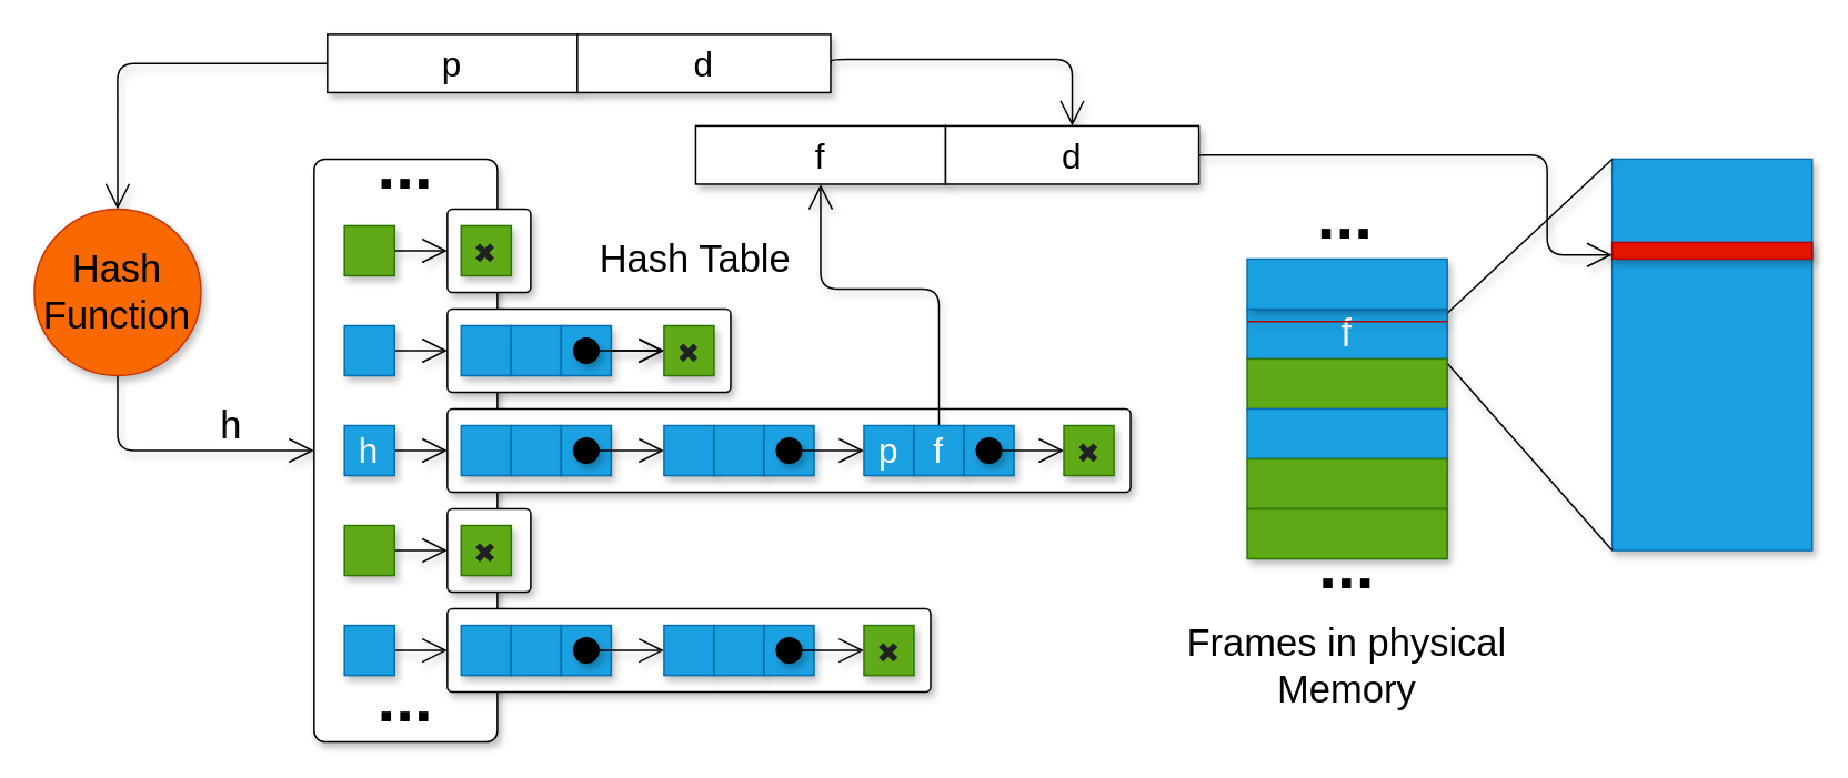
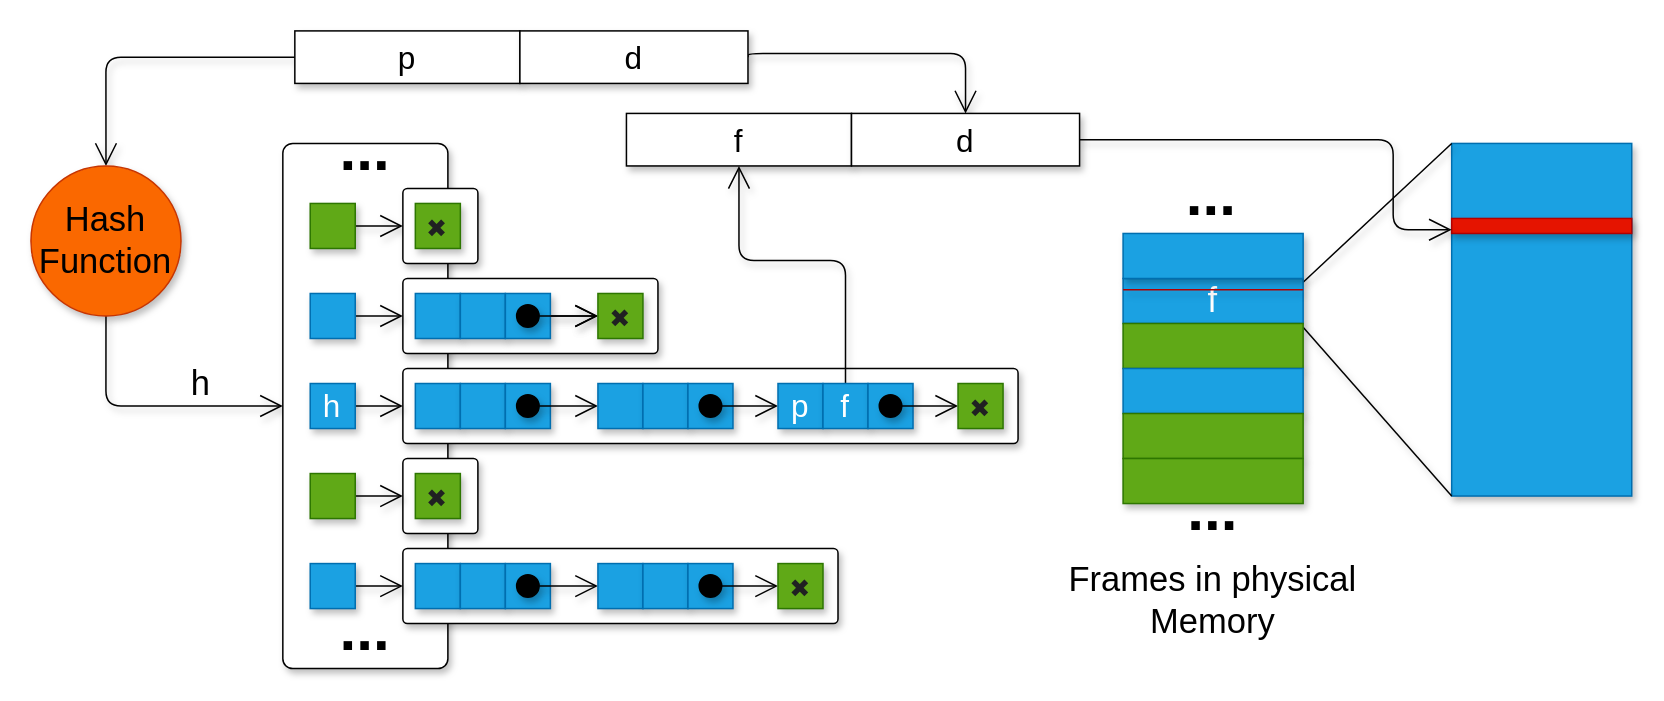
  <mxCell id="0" />
  <mxCell id="1" parent="0" />
  <mxCell id="2" style="edgeStyle=orthogonalEdgeStyle;html=1;exitX=0;exitY=0.5;exitDx=0;exitDy=0;entryX=0.5;entryY=0;entryDx=0;entryDy=0;fontSize=23;endArrow=open;endFill=0;endSize=13;shadow=1;" parent="1" source="3" target="7" edge="1"><mxGeometry relative="1" as="geometry" /></mxCell>
  <mxCell id="3" value="p" style="rounded=0;whiteSpace=wrap;html=1;fontSize=21;verticalAlign=middle;shadow=1;" parent="1" vertex="1"><mxGeometry x="196" y="20" width="150" height="35" as="geometry" /></mxCell>
  <mxCell id="4" style="edgeStyle=orthogonalEdgeStyle;html=1;exitX=1;exitY=0.5;exitDx=0;exitDy=0;entryX=0.5;entryY=0;entryDx=0;entryDy=0;fontSize=23;endArrow=open;endFill=0;endSize=13;shadow=1;" parent="1" source="5" target="79" edge="1"><mxGeometry relative="1" as="geometry"><Array as="points"><mxPoint x="498" y="35" /><mxPoint x="643" y="35" /></Array></mxGeometry></mxCell>
  <mxCell id="5" value="d" style="rounded=0;whiteSpace=wrap;html=1;fontSize=21;verticalAlign=middle;shadow=1;" parent="1" vertex="1"><mxGeometry x="346" y="20" width="152" height="35" as="geometry" /></mxCell>
  <mxCell id="6" value="h" style="edgeStyle=orthogonalEdgeStyle;html=1;exitX=0.5;exitY=1;exitDx=0;exitDy=0;entryX=0;entryY=0.5;entryDx=0;entryDy=0;fontSize=23;endArrow=open;endFill=0;endSize=13;shadow=1;" parent="1" source="7" target="8" edge="1"><mxGeometry x="0.386" y="15" relative="1" as="geometry"><mxPoint as="offset" /></mxGeometry></mxCell>
- <mxCell id="7" value="Hash&lt;br style=&quot;font-size: 23px;&quot;&gt;Function" style="ellipse;whiteSpace=wrap;html=1;aspect=fixed;fontSize=23;fillColor=#fa6800;strokeColor=#C73500;fontColor=#000000;shadow=1;" parent="1" vertex="1"><mxGeometry x="20.13" y="125" width="100" height="100" as="geometry" /></mxCell>
+ <mxCell id="7" value="Hash&lt;br style=&quot;font-size: 23px;&quot;&gt;Function" style="ellipse;whiteSpace=wrap;html=1;aspect=fixed;fontSize=23;fillColor=#fa6800;strokeColor=#C73500;fontColor=#000000;shadow=1;" parent="1" vertex="1"><mxGeometry x="20.13" y="110" width="100" height="100" as="geometry" /></mxCell>
  <mxCell id="8" value="" style="rounded=1;whiteSpace=wrap;html=1;fontSize=29;verticalAlign=top;arcSize=6;shadow=1;" parent="1" vertex="1"><mxGeometry x="188" y="95" width="110" height="350" as="geometry" /></mxCell>
  <mxCell id="9" style="edgeStyle=none;html=1;exitX=1;exitY=0.5;exitDx=0;exitDy=0;entryX=0;entryY=0.5;entryDx=0;entryDy=0;fontSize=30;endArrow=open;endFill=0;endSize=13;shadow=1;" parent="1" source="10" target="49" edge="1"><mxGeometry relative="1" as="geometry"><mxPoint x="277.56" y="150" as="targetPoint" /></mxGeometry></mxCell>
  <mxCell id="10" value="" style="rounded=0;whiteSpace=wrap;html=1;fontSize=21;verticalAlign=bottom;fillColor=#60a917;strokeColor=#2D7600;fontColor=#ffffff;shadow=1;" parent="1" vertex="1"><mxGeometry x="206.25" y="135" width="30" height="30" as="geometry" /></mxCell>
  <mxCell id="11" value="" style="rounded=1;whiteSpace=wrap;html=1;fontSize=29;verticalAlign=top;arcSize=6;shadow=1;" parent="1" vertex="1"><mxGeometry x="268" y="245" width="410" height="50" as="geometry" /></mxCell>
  <mxCell id="12" value="" style="rounded=0;whiteSpace=wrap;html=1;fontSize=21;verticalAlign=bottom;fillColor=#1ba1e2;strokeColor=#006EAF;fontColor=#ffffff;shadow=1;" parent="1" vertex="1"><mxGeometry x="276.31" y="255" width="30" height="30" as="geometry" /></mxCell>
  <mxCell id="13" value="" style="rounded=0;whiteSpace=wrap;html=1;fontSize=21;verticalAlign=bottom;fillColor=#1ba1e2;strokeColor=#006EAF;fontColor=#ffffff;shadow=1;" parent="1" vertex="1"><mxGeometry x="306.31" y="255" width="30" height="30" as="geometry" /></mxCell>
  <mxCell id="14" value="" style="rounded=0;whiteSpace=wrap;html=1;fontSize=21;verticalAlign=bottom;fillColor=#1ba1e2;strokeColor=#006EAF;fontColor=#ffffff;shadow=1;" parent="1" vertex="1"><mxGeometry x="336.31" y="255" width="30" height="30" as="geometry" /></mxCell>
  <mxCell id="15" style="edgeStyle=none;html=1;exitX=1;exitY=0.5;exitDx=0;exitDy=0;entryX=0;entryY=0.5;entryDx=0;entryDy=0;fontSize=23;endArrow=open;endFill=0;endSize=13;shadow=1;" parent="1" source="16" target="17" edge="1"><mxGeometry relative="1" as="geometry" /></mxCell>
  <mxCell id="16" value="" style="ellipse;whiteSpace=wrap;html=1;aspect=fixed;fontSize=23;fillColor=#000000;shadow=1;" parent="1" vertex="1"><mxGeometry x="343.81" y="262.5" width="15" height="15" as="geometry" /></mxCell>
  <mxCell id="17" value="" style="rounded=0;whiteSpace=wrap;html=1;fontSize=21;verticalAlign=bottom;fillColor=#1ba1e2;strokeColor=#006EAF;fontColor=#ffffff;shadow=1;" parent="1" vertex="1"><mxGeometry x="398" y="255" width="30" height="30" as="geometry" /></mxCell>
  <mxCell id="18" value="" style="rounded=0;whiteSpace=wrap;html=1;fontSize=21;verticalAlign=bottom;fillColor=#1ba1e2;strokeColor=#006EAF;fontColor=#ffffff;shadow=1;" parent="1" vertex="1"><mxGeometry x="428" y="255" width="30" height="30" as="geometry" /></mxCell>
  <mxCell id="19" value="" style="rounded=0;whiteSpace=wrap;html=1;fontSize=21;verticalAlign=bottom;fillColor=#1ba1e2;strokeColor=#006EAF;fontColor=#ffffff;shadow=1;" parent="1" vertex="1"><mxGeometry x="458" y="255" width="30" height="30" as="geometry" /></mxCell>
  <mxCell id="20" style="edgeStyle=none;html=1;exitX=1;exitY=0.5;exitDx=0;exitDy=0;entryX=0;entryY=0.5;entryDx=0;entryDy=0;fontSize=23;endArrow=open;endFill=0;endSize=13;shadow=1;" parent="1" source="21" target="22" edge="1"><mxGeometry relative="1" as="geometry" /></mxCell>
  <mxCell id="21" value="" style="ellipse;whiteSpace=wrap;html=1;aspect=fixed;fontSize=23;fillColor=#000000;shadow=1;" parent="1" vertex="1"><mxGeometry x="465.5" y="262.5" width="15" height="15" as="geometry" /></mxCell>
  <mxCell id="22" value="p" style="rounded=0;whiteSpace=wrap;html=1;fontSize=21;verticalAlign=bottom;fillColor=#1ba1e2;strokeColor=#006EAF;fontColor=#ffffff;shadow=1;" parent="1" vertex="1"><mxGeometry x="518" y="255" width="30" height="30" as="geometry" /></mxCell>
  <mxCell id="23" style="edgeStyle=orthogonalEdgeStyle;html=1;exitX=0.5;exitY=0;exitDx=0;exitDy=0;entryX=0.5;entryY=1;entryDx=0;entryDy=0;fontSize=23;endArrow=open;endFill=0;endSize=13;shadow=1;" parent="1" source="24" edge="1" target="78"><mxGeometry relative="1" as="geometry"><mxPoint x="719" y="172.5" as="targetPoint" /><Array as="points"><mxPoint x="563" y="173" /><mxPoint x="492" y="173" /></Array></mxGeometry></mxCell>
  <mxCell id="24" value="f" style="rounded=0;whiteSpace=wrap;html=1;fontSize=21;verticalAlign=bottom;fillColor=#1ba1e2;strokeColor=#006EAF;fontColor=#ffffff;shadow=1;" parent="1" vertex="1"><mxGeometry x="548" y="255" width="30" height="30" as="geometry" /></mxCell>
  <mxCell id="25" value="" style="rounded=0;whiteSpace=wrap;html=1;fontSize=21;verticalAlign=bottom;fillColor=#1ba1e2;strokeColor=#006EAF;fontColor=#ffffff;shadow=1;" parent="1" vertex="1"><mxGeometry x="578" y="255" width="30" height="30" as="geometry" /></mxCell>
  <mxCell id="26" style="edgeStyle=none;html=1;exitX=1;exitY=0.5;exitDx=0;exitDy=0;entryX=0;entryY=0.5;entryDx=0;entryDy=0;fontSize=23;endArrow=open;endFill=0;endSize=13;shadow=1;" parent="1" source="27" target="28" edge="1"><mxGeometry relative="1" as="geometry" /></mxCell>
  <mxCell id="27" value="" style="ellipse;whiteSpace=wrap;html=1;aspect=fixed;fontSize=23;fillColor=#000000;shadow=1;" parent="1" vertex="1"><mxGeometry x="585.5" y="262.5" width="15" height="15" as="geometry" /></mxCell>
  <mxCell id="28" value="&lt;span style=&quot;color: rgb(32, 33, 34); font-family: sans-serif; font-size: 16.8px;&quot;&gt;✖&lt;/span&gt;" style="rounded=0;whiteSpace=wrap;html=1;fontSize=21;verticalAlign=bottom;fillColor=#60a917;strokeColor=#2D7600;fontColor=#ffffff;shadow=1;" parent="1" vertex="1"><mxGeometry x="638" y="255" width="30" height="30" as="geometry" /></mxCell>
  <mxCell id="29" value="" style="rounded=1;whiteSpace=wrap;html=1;fontSize=29;verticalAlign=top;arcSize=6;shadow=1;" parent="1" vertex="1"><mxGeometry x="268" y="365" width="290" height="50" as="geometry" /></mxCell>
  <mxCell id="30" value="" style="rounded=0;whiteSpace=wrap;html=1;fontSize=21;verticalAlign=bottom;fillColor=#1ba1e2;strokeColor=#006EAF;fontColor=#ffffff;shadow=1;" parent="1" vertex="1"><mxGeometry x="276.31" y="375" width="30" height="30" as="geometry" /></mxCell>
  <mxCell id="31" value="" style="rounded=0;whiteSpace=wrap;html=1;fontSize=21;verticalAlign=bottom;fillColor=#1ba1e2;strokeColor=#006EAF;fontColor=#ffffff;shadow=1;" parent="1" vertex="1"><mxGeometry x="306.31" y="375" width="30" height="30" as="geometry" /></mxCell>
  <mxCell id="32" value="" style="rounded=0;whiteSpace=wrap;html=1;fontSize=21;verticalAlign=bottom;fillColor=#1ba1e2;strokeColor=#006EAF;fontColor=#ffffff;shadow=1;" parent="1" vertex="1"><mxGeometry x="336.31" y="375" width="30" height="30" as="geometry" /></mxCell>
  <mxCell id="33" style="edgeStyle=none;html=1;exitX=1;exitY=0.5;exitDx=0;exitDy=0;entryX=0;entryY=0.5;entryDx=0;entryDy=0;fontSize=23;endArrow=open;endFill=0;endSize=13;shadow=1;" parent="1" source="34" target="35" edge="1"><mxGeometry relative="1" as="geometry" /></mxCell>
  <mxCell id="34" value="" style="ellipse;whiteSpace=wrap;html=1;aspect=fixed;fontSize=23;fillColor=#000000;shadow=1;" parent="1" vertex="1"><mxGeometry x="343.81" y="382.5" width="15" height="15" as="geometry" /></mxCell>
  <mxCell id="35" value="" style="rounded=0;whiteSpace=wrap;html=1;fontSize=21;verticalAlign=bottom;fillColor=#1ba1e2;strokeColor=#006EAF;fontColor=#ffffff;shadow=1;" parent="1" vertex="1"><mxGeometry x="398" y="375" width="30" height="30" as="geometry" /></mxCell>
  <mxCell id="36" value="" style="rounded=0;whiteSpace=wrap;html=1;fontSize=21;verticalAlign=bottom;fillColor=#1ba1e2;strokeColor=#006EAF;fontColor=#ffffff;shadow=1;" parent="1" vertex="1"><mxGeometry x="428" y="375" width="30" height="30" as="geometry" /></mxCell>
  <mxCell id="37" value="" style="rounded=0;whiteSpace=wrap;html=1;fontSize=21;verticalAlign=bottom;fillColor=#1ba1e2;strokeColor=#006EAF;fontColor=#ffffff;shadow=1;" parent="1" vertex="1"><mxGeometry x="458" y="375" width="30" height="30" as="geometry" /></mxCell>
  <mxCell id="38" style="edgeStyle=none;html=1;exitX=1;exitY=0.5;exitDx=0;exitDy=0;entryX=0;entryY=0.5;entryDx=0;entryDy=0;fontSize=23;endArrow=open;endFill=0;endSize=13;shadow=1;" parent="1" source="39" target="40" edge="1"><mxGeometry relative="1" as="geometry"><mxPoint x="518" y="390" as="targetPoint" /></mxGeometry></mxCell>
  <mxCell id="39" value="" style="ellipse;whiteSpace=wrap;html=1;aspect=fixed;fontSize=23;fillColor=#000000;shadow=1;" parent="1" vertex="1"><mxGeometry x="465.5" y="382.5" width="15" height="15" as="geometry" /></mxCell>
  <mxCell id="40" value="&lt;span style=&quot;color: rgb(32, 33, 34); font-family: sans-serif; font-size: 16.8px;&quot;&gt;✖&lt;/span&gt;" style="rounded=0;whiteSpace=wrap;html=1;fontSize=21;verticalAlign=bottom;fillColor=#60a917;strokeColor=#2D7600;fontColor=#ffffff;shadow=1;" parent="1" vertex="1"><mxGeometry x="518" y="375" width="30" height="30" as="geometry" /></mxCell>
  <mxCell id="41" value="" style="rounded=1;whiteSpace=wrap;html=1;fontSize=29;verticalAlign=top;arcSize=6;shadow=1;" parent="1" vertex="1"><mxGeometry x="268" y="185" width="170" height="50" as="geometry" /></mxCell>
  <mxCell id="42" value="" style="rounded=0;whiteSpace=wrap;html=1;fontSize=21;verticalAlign=bottom;fillColor=#1ba1e2;strokeColor=#006EAF;fontColor=#ffffff;shadow=1;" parent="1" vertex="1"><mxGeometry x="276.31" y="195" width="30" height="30" as="geometry" /></mxCell>
  <mxCell id="43" value="" style="rounded=0;whiteSpace=wrap;html=1;fontSize=21;verticalAlign=bottom;fillColor=#1ba1e2;strokeColor=#006EAF;fontColor=#ffffff;shadow=1;" parent="1" vertex="1"><mxGeometry x="306.31" y="195" width="30" height="30" as="geometry" /></mxCell>
  <mxCell id="44" value="" style="edgeStyle=none;html=1;fontSize=23;endArrow=open;endFill=0;endSize=13;shadow=1;" parent="1" source="45" target="48" edge="1"><mxGeometry relative="1" as="geometry" /></mxCell>
  <mxCell id="45" value="" style="rounded=0;whiteSpace=wrap;html=1;fontSize=21;verticalAlign=bottom;fillColor=#1ba1e2;strokeColor=#006EAF;fontColor=#ffffff;shadow=1;" parent="1" vertex="1"><mxGeometry x="336.31" y="195" width="30" height="30" as="geometry" /></mxCell>
  <mxCell id="46" style="edgeStyle=none;html=1;exitX=1;exitY=0.5;exitDx=0;exitDy=0;entryX=0;entryY=0.5;entryDx=0;entryDy=0;fontSize=23;endArrow=open;endFill=0;endSize=13;shadow=1;" parent="1" source="47" target="48" edge="1"><mxGeometry relative="1" as="geometry"><mxPoint x="398" y="210" as="targetPoint" /></mxGeometry></mxCell>
  <mxCell id="47" value="" style="ellipse;whiteSpace=wrap;html=1;aspect=fixed;fontSize=23;fillColor=#000000;shadow=1;" parent="1" vertex="1"><mxGeometry x="343.81" y="202.5" width="15" height="15" as="geometry" /></mxCell>
  <mxCell id="48" value="&lt;span style=&quot;color: rgb(32, 33, 34); font-family: sans-serif; font-size: 16.8px;&quot;&gt;✖&lt;/span&gt;" style="rounded=0;whiteSpace=wrap;html=1;fontSize=21;verticalAlign=bottom;fillColor=#60a917;strokeColor=#2D7600;fontColor=#ffffff;shadow=1;" parent="1" vertex="1"><mxGeometry x="398" y="195" width="30" height="30" as="geometry" /></mxCell>
  <mxCell id="49" value="" style="rounded=1;whiteSpace=wrap;html=1;fontSize=29;verticalAlign=top;arcSize=6;shadow=1;" parent="1" vertex="1"><mxGeometry x="268" y="125" width="50" height="50" as="geometry" /></mxCell>
  <mxCell id="50" value="&lt;span style=&quot;color: rgb(32, 33, 34); font-family: sans-serif; font-size: 16.8px;&quot;&gt;✖&lt;/span&gt;" style="rounded=0;whiteSpace=wrap;html=1;fontSize=21;verticalAlign=bottom;fillColor=#60a917;strokeColor=#2D7600;fontColor=#ffffff;shadow=1;" parent="1" vertex="1"><mxGeometry x="276.31" y="135" width="30" height="30" as="geometry" /></mxCell>
  <mxCell id="51" value="" style="rounded=1;whiteSpace=wrap;html=1;fontSize=29;verticalAlign=top;arcSize=6;shadow=1;" parent="1" vertex="1"><mxGeometry x="268" y="305" width="50" height="50" as="geometry" /></mxCell>
  <mxCell id="52" value="&lt;span style=&quot;color: rgb(32, 33, 34); font-family: sans-serif; font-size: 16.8px;&quot;&gt;✖&lt;/span&gt;" style="rounded=0;whiteSpace=wrap;html=1;fontSize=21;verticalAlign=bottom;fillColor=#60a917;strokeColor=#2D7600;fontColor=#ffffff;shadow=1;" parent="1" vertex="1"><mxGeometry x="276.31" y="315" width="30" height="30" as="geometry" /></mxCell>
  <mxCell id="53" value="..." style="text;html=1;strokeColor=none;fillColor=none;align=center;verticalAlign=bottom;whiteSpace=wrap;rounded=0;fontSize=40;fontStyle=1;shadow=1;" parent="1" vertex="1"><mxGeometry x="213" y="95" width="60" height="30" as="geometry" /></mxCell>
  <mxCell id="54" style="edgeStyle=none;html=1;exitX=1;exitY=0.5;exitDx=0;exitDy=0;entryX=0;entryY=0.5;entryDx=0;entryDy=0;fontSize=23;endArrow=open;endFill=0;endSize=13;shadow=1;" parent="1" source="55" target="41" edge="1"><mxGeometry relative="1" as="geometry" /></mxCell>
  <mxCell id="55" value="" style="rounded=0;whiteSpace=wrap;html=1;fontSize=21;verticalAlign=bottom;fillColor=#1ba1e2;strokeColor=#006EAF;fontColor=#ffffff;shadow=1;" parent="1" vertex="1"><mxGeometry x="206.25" y="195" width="30" height="30" as="geometry" /></mxCell>
  <mxCell id="56" style="edgeStyle=none;html=1;exitX=1;exitY=0.5;exitDx=0;exitDy=0;entryX=0;entryY=0.5;entryDx=0;entryDy=0;fontSize=23;endArrow=open;endFill=0;endSize=13;shadow=1;" parent="1" source="57" target="11" edge="1"><mxGeometry relative="1" as="geometry" /></mxCell>
  <mxCell id="57" value="h" style="rounded=0;whiteSpace=wrap;html=1;fontSize=21;verticalAlign=bottom;fillColor=#1ba1e2;strokeColor=#006EAF;fontColor=#ffffff;shadow=1;" parent="1" vertex="1"><mxGeometry x="206.25" y="255" width="30" height="30" as="geometry" /></mxCell>
  <mxCell id="58" style="edgeStyle=none;html=1;exitX=1;exitY=0.5;exitDx=0;exitDy=0;entryX=0;entryY=0.5;entryDx=0;entryDy=0;fontSize=23;endArrow=open;endFill=0;endSize=13;shadow=1;" parent="1" source="59" target="29" edge="1"><mxGeometry relative="1" as="geometry" /></mxCell>
  <mxCell id="59" value="" style="rounded=0;whiteSpace=wrap;html=1;fontSize=21;verticalAlign=bottom;fillColor=#1ba1e2;strokeColor=#006EAF;fontColor=#ffffff;shadow=1;" parent="1" vertex="1"><mxGeometry x="206.25" y="375" width="30" height="30" as="geometry" /></mxCell>
  <mxCell id="60" style="edgeStyle=none;html=1;exitX=1;exitY=0.5;exitDx=0;exitDy=0;entryX=0;entryY=0.5;entryDx=0;entryDy=0;fontSize=23;endArrow=open;endFill=0;endSize=13;shadow=1;" parent="1" source="61" target="51" edge="1"><mxGeometry relative="1" as="geometry" /></mxCell>
  <mxCell id="61" value="" style="rounded=0;whiteSpace=wrap;html=1;fontSize=21;verticalAlign=bottom;fillColor=#60a917;strokeColor=#2D7600;fontColor=#ffffff;shadow=1;" parent="1" vertex="1"><mxGeometry x="206.25" y="315" width="30" height="30" as="geometry" /></mxCell>
  <mxCell id="62" value="..." style="text;html=1;strokeColor=none;fillColor=none;align=center;verticalAlign=bottom;whiteSpace=wrap;rounded=0;fontSize=40;fontStyle=1;shadow=1;" parent="1" vertex="1"><mxGeometry x="213" y="415" width="60" height="30" as="geometry" /></mxCell>
  <mxCell id="63" value="" style="rounded=0;whiteSpace=wrap;html=1;fontSize=23;fillColor=#1ba1e2;strokeColor=#006EAF;fontColor=#ffffff;shadow=1;" parent="1" vertex="1"><mxGeometry x="967" y="95" width="120" height="235" as="geometry" /></mxCell>
  <mxCell id="64" value="" style="endArrow=none;html=1;fontSize=23;endSize=13;exitX=1;exitY=1;exitDx=0;exitDy=0;entryX=0;entryY=0;entryDx=0;entryDy=0;shadow=1;" parent="1" target="63" edge="1"><mxGeometry width="50" height="50" relative="1" as="geometry"><mxPoint x="868" y="187.5" as="sourcePoint" /><mxPoint x="977" y="165" as="targetPoint" /></mxGeometry></mxCell>
  <mxCell id="65" value="" style="endArrow=none;html=1;fontSize=23;endSize=13;exitX=1;exitY=1;exitDx=0;exitDy=0;entryX=0;entryY=1;entryDx=0;entryDy=0;shadow=1;" parent="1" target="63" edge="1"><mxGeometry width="50" height="50" relative="1" as="geometry"><mxPoint x="868" y="217.5" as="sourcePoint" /><mxPoint x="987" y="121" as="targetPoint" /></mxGeometry></mxCell>
  <mxCell id="66" value="" style="rounded=0;whiteSpace=wrap;html=1;fontSize=23;fillColor=#e51400;strokeColor=#B20000;fontColor=#ffffff;shadow=1;" parent="1" vertex="1"><mxGeometry x="967" y="145" width="120" height="10" as="geometry" /></mxCell>
  <mxCell id="67" value="f" style="rounded=0;whiteSpace=wrap;html=1;fontSize=23;fillColor=#1ba1e2;strokeColor=#006EAF;fontColor=#ffffff;shadow=1;" parent="1" vertex="1"><mxGeometry x="748" y="185" width="120" height="30" as="geometry" /></mxCell>
  <mxCell id="68" value="" style="rounded=0;whiteSpace=wrap;html=1;fontSize=23;fillColor=#60a917;strokeColor=#2D7600;fontColor=#ffffff;shadow=1;" parent="1" vertex="1"><mxGeometry x="748" y="215" width="120" height="30" as="geometry" /></mxCell>
  <mxCell id="69" value="" style="rounded=0;whiteSpace=wrap;html=1;fontSize=23;fillColor=#1ba1e2;strokeColor=#006EAF;fontColor=#ffffff;shadow=1;" parent="1" vertex="1"><mxGeometry x="748" y="245" width="120" height="30" as="geometry" /></mxCell>
  <mxCell id="70" value="" style="rounded=0;whiteSpace=wrap;html=1;fontSize=23;fillColor=#60a917;strokeColor=#2D7600;fontColor=#ffffff;shadow=1;" parent="1" vertex="1"><mxGeometry x="748" y="275" width="120" height="30" as="geometry" /></mxCell>
  <mxCell id="71" value="" style="rounded=0;whiteSpace=wrap;html=1;fontSize=23;fillColor=#60a917;strokeColor=#2D7600;fontColor=#ffffff;shadow=1;" parent="1" vertex="1"><mxGeometry x="748" y="305" width="120" height="30" as="geometry" /></mxCell>
  <mxCell id="72" value="" style="rounded=0;whiteSpace=wrap;html=1;fontSize=23;fillColor=#1ba1e2;strokeColor=#006EAF;fontColor=#ffffff;shadow=1;" parent="1" vertex="1"><mxGeometry x="748" y="155" width="120" height="30" as="geometry" /></mxCell>
  <mxCell id="73" value="..." style="text;html=1;strokeColor=none;fillColor=none;align=center;verticalAlign=bottom;whiteSpace=wrap;rounded=0;fontSize=40;fontStyle=1;shadow=1;" parent="1" vertex="1"><mxGeometry x="777" y="125" width="60" height="30" as="geometry" /></mxCell>
  <mxCell id="74" value="..." style="text;html=1;strokeColor=none;fillColor=none;align=center;verticalAlign=bottom;whiteSpace=wrap;rounded=0;fontSize=40;fontStyle=1;shadow=1;" parent="1" vertex="1"><mxGeometry x="778" y="335" width="60" height="30" as="geometry" /></mxCell>
  <mxCell id="75" value="" style="endArrow=none;html=1;fontSize=23;endSize=13;entryX=1;entryY=0.25;entryDx=0;entryDy=0;exitX=0;exitY=0.25;exitDx=0;exitDy=0;fillColor=#e51400;strokeColor=#B20000;shadow=1;" parent="1" source="67" target="67" edge="1"><mxGeometry width="50" height="50" relative="1" as="geometry"><mxPoint x="717" y="215" as="sourcePoint" /><mxPoint x="767" y="165" as="targetPoint" /></mxGeometry></mxCell>
- <mxCell id="76" value="Hash Table" style="text;html=1;strokeColor=none;fillColor=none;align=center;verticalAlign=middle;whiteSpace=wrap;rounded=0;fontSize=23;shadow=1;" parent="1" vertex="1"><mxGeometry x="346" y="145" width="142" height="20" as="geometry" /></mxCell>
  <mxCell id="77" value="Frames in physical Memory" style="text;html=1;strokeColor=none;fillColor=none;align=center;verticalAlign=middle;whiteSpace=wrap;rounded=0;fontSize=23;shadow=1;" parent="1" vertex="1"><mxGeometry x="708" y="375" width="200" height="50" as="geometry" /></mxCell>
  <mxCell id="78" value="f" style="rounded=0;whiteSpace=wrap;html=1;fontSize=21;verticalAlign=middle;shadow=1;" vertex="1" parent="1"><mxGeometry x="417" y="75" width="150" height="35" as="geometry" /></mxCell>
  <mxCell id="79" value="d" style="rounded=0;whiteSpace=wrap;html=1;fontSize=21;verticalAlign=middle;shadow=1;" vertex="1" parent="1"><mxGeometry x="567" y="75" width="152" height="35" as="geometry" /></mxCell>
  <mxCell id="80" style="edgeStyle=orthogonalEdgeStyle;html=1;entryX=0;entryY=0.75;entryDx=0;entryDy=0;fontSize=23;endArrow=open;endFill=0;endSize=13;shadow=1;exitX=1;exitY=0.5;exitDx=0;exitDy=0;" edge="1" parent="1" source="79" target="66"><mxGeometry relative="1" as="geometry"><mxPoint x="502" y="120" as="targetPoint" /><Array as="points"><mxPoint x="928" y="93" /><mxPoint x="928" y="153" /></Array><mxPoint x="719" y="92" as="sourcePoint" /></mxGeometry></mxCell>
